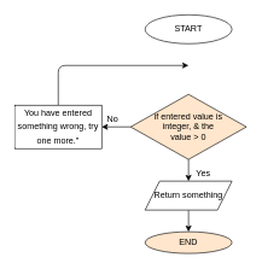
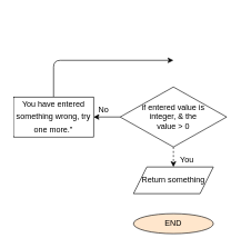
  <mxCell id="0" />
  <mxCell id="1" parent="0" />
- <mxCell id="2" value="START" style="ellipse;whiteSpace=wrap;html=1;" vertex="1" parent="1"><mxGeometry x="200" y="20" width="120" height="40" as="geometry" /></mxCell>
  <mxCell id="3" value="" style="edgeStyle=none;html=1;" edge="1" parent="1" source="5" target="7"><mxGeometry relative="1" as="geometry" /></mxCell>
- <mxCell id="4" value="" style="edgeStyle=none;html=1;" edge="1" parent="1" source="5" target="10"><mxGeometry relative="1" as="geometry" /></mxCell>
- <mxCell id="5" value="if entered value is &lt;br&gt;integer, &amp;amp; the &lt;br&gt;value &amp;gt; 0" style="rhombus;whiteSpace=wrap;html=1;fillColor=#ffe6cc;" vertex="1" parent="1"><mxGeometry x="180" y="130" width="160" height="90" as="geometry" /></mxCell>
+ <mxCell id="4" value="" style="edgeStyle=none;html=1;dashed=1;" edge="1" parent="1" source="5" target="10"><mxGeometry relative="1" as="geometry" /></mxCell>
+ <mxCell id="5" value="if entered value is &lt;br&gt;integer, &amp;amp; the &lt;br&gt;value &amp;gt; 0" style="rhombus;whiteSpace=wrap;html=1;" vertex="1" parent="1"><mxGeometry x="180" y="130" width="160" height="90" as="geometry" /></mxCell>
  <mxCell id="6" style="edgeStyle=none;html=1;" edge="1" parent="1" source="7"><mxGeometry relative="1" as="geometry"><mxPoint x="260" y="90" as="targetPoint" /><Array as="points"><mxPoint x="80" y="90" /></Array></mxGeometry></mxCell>
  <mxCell id="7" value="&lt;div style=&quot;background-color: rgb(255 , 255 , 255) ; line-height: 19px&quot;&gt;&lt;font style=&quot;font-size: 12px&quot;&gt;You have entered something wrong, try one more.&quot;&lt;/font&gt;&lt;/div&gt;" style="whiteSpace=wrap;html=1;" vertex="1" parent="1"><mxGeometry x="20" y="145" width="120" height="60" as="geometry" /></mxCell>
  <mxCell id="8" value="No" style="text;html=1;align=center;verticalAlign=middle;resizable=0;points=[];autosize=1;strokeColor=none;" vertex="1" parent="1"><mxGeometry x="140" y="154" width="30" height="20" as="geometry" /></mxCell>
- <mxCell id="9" value="" style="edgeStyle=none;html=1;" edge="1" parent="1" source="10" target="12"><mxGeometry relative="1" as="geometry" /></mxCell>
  <mxCell id="10" value="Return something" style="shape=parallelogram;perimeter=parallelogramPerimeter;whiteSpace=wrap;html=1;fixedSize=1;" vertex="1" parent="1"><mxGeometry x="200" y="250" width="120" height="40" as="geometry" /></mxCell>
- <mxCell id="11" value="Yes" style="text;html=1;align=center;verticalAlign=middle;resizable=0;points=[];autosize=1;strokeColor=none;" vertex="1" parent="1"><mxGeometry x="260" y="230" width="40" height="20" as="geometry" /></mxCell>
+ <mxCell id="11" value="You" style="text;html=1;align=center;verticalAlign=middle;resizable=0;points=[];autosize=1;strokeColor=none;" vertex="1" parent="1"><mxGeometry x="260" y="230" width="40" height="20" as="geometry" /></mxCell>
  <mxCell id="12" value="END" style="ellipse;whiteSpace=wrap;html=1;fillColor=#ffe6cc;" vertex="1" parent="1"><mxGeometry x="200" y="320" width="120" height="30" as="geometry" /></mxCell>
